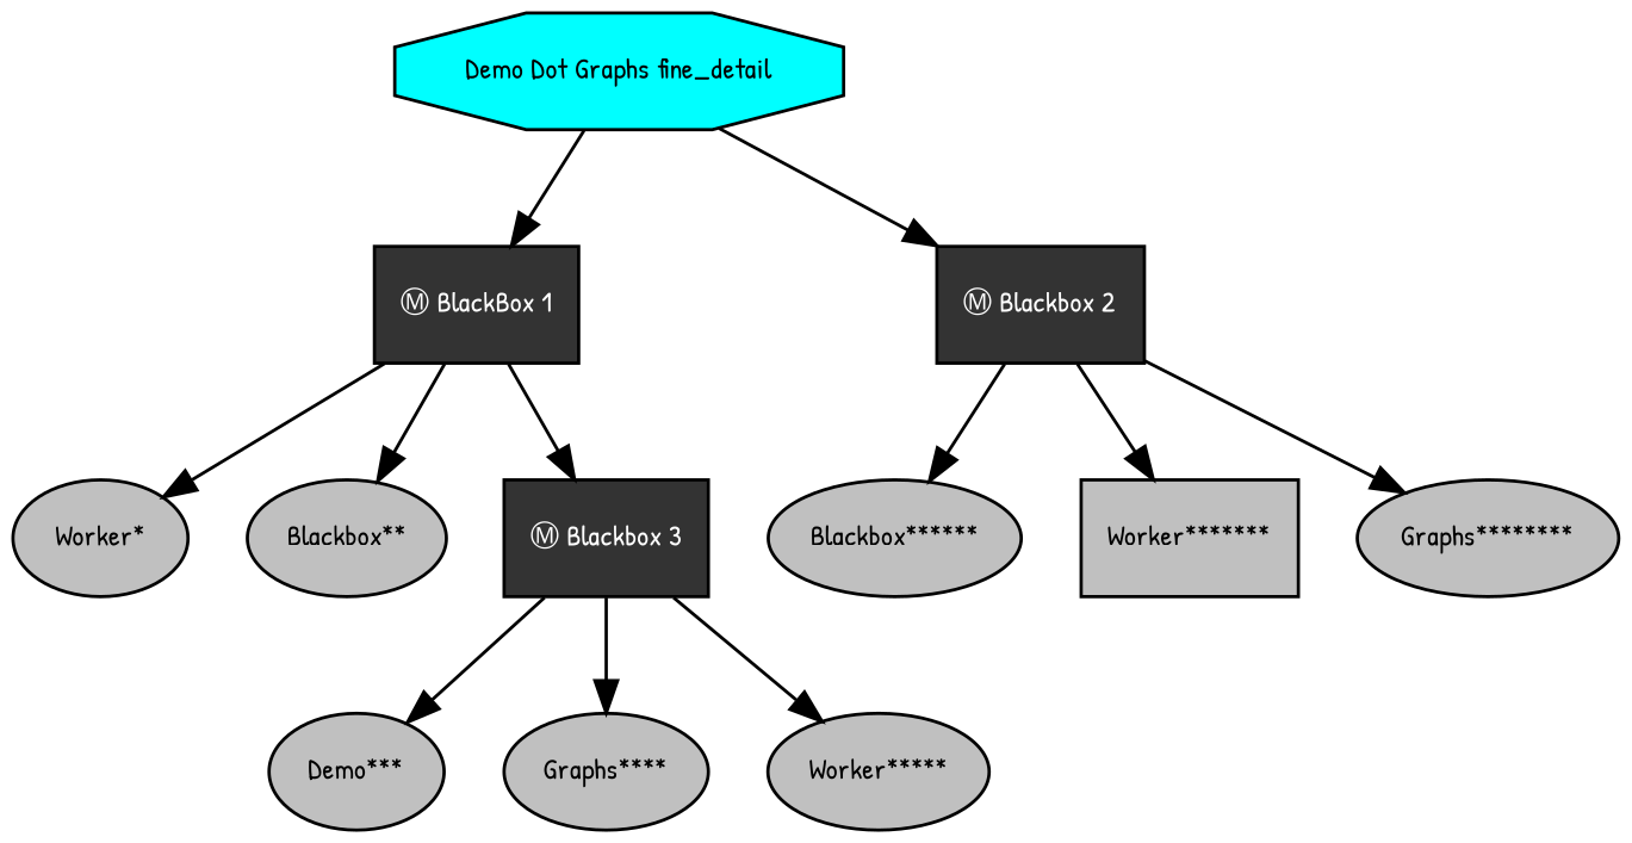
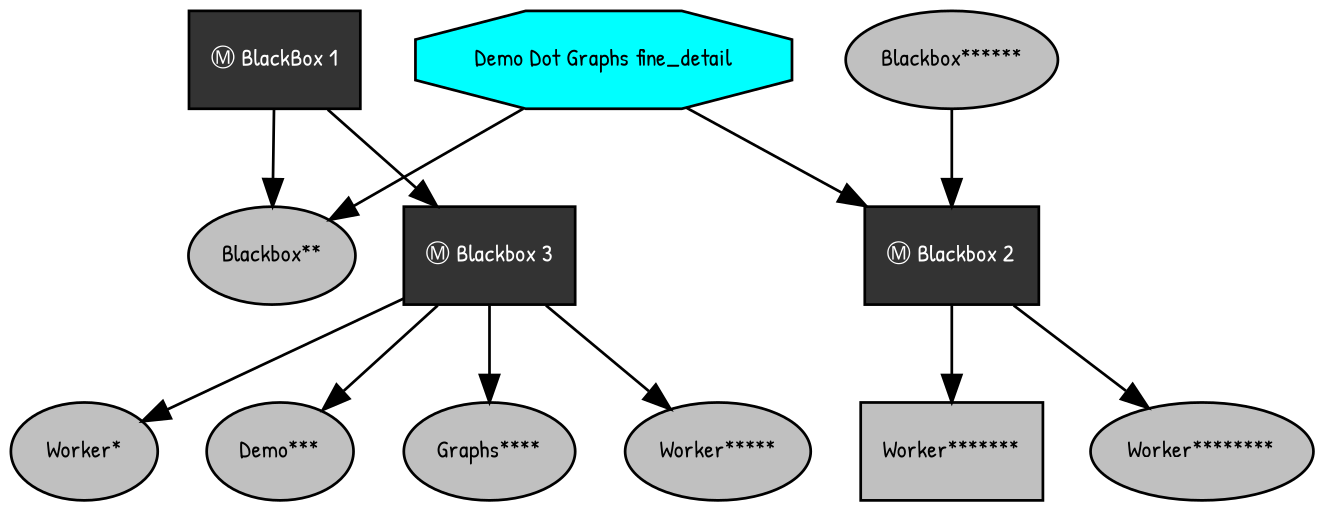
  digraph {
    fontname="Patrick Hand"
    ordering=out
    node [fillcolor=gray fontcolor=black fontname="Patrick Hand" fontsize=9 shape=ellipse style=filled]
    edge [fontname="Patrick Hand"]
    n1 [fillcolor=cyan label="Demo Dot Graphs fine_detail" shape=octagon]
    n2 [fillcolor=gray20 fontcolor=white label="Ⓜ BlackBox 1" shape=box]
    n3 [fillcolor=gray20 fontcolor=white label="Ⓜ Blackbox 2" shape=box]
    n4 [label="Worker*"]
    n5 [label="Blackbox**"]
    n6 [fillcolor=gray20 fontcolor=white label="Ⓜ Blackbox 3" shape=box]
    n7 [label="Blackbox******"]
    n8 [label="Worker*******" shape=box]
-   n9 [label="Graphs********"]
+   n9 [label="Worker********"]
    n10 [label="Demo***"]
    n11 [label="Graphs****"]
    n12 [label="Worker*****"]
-   n1 -> n2
+   n1 -> n5
    n1 -> n3
-   n2 -> n4
+   n6 -> n4
    n2 -> n5
    n2 -> n6
-   n3 -> n7
+   n7 -> n3
    n3 -> n8
    n3 -> n9
    n6 -> n10
    n6 -> n11
    n6 -> n12
  }
